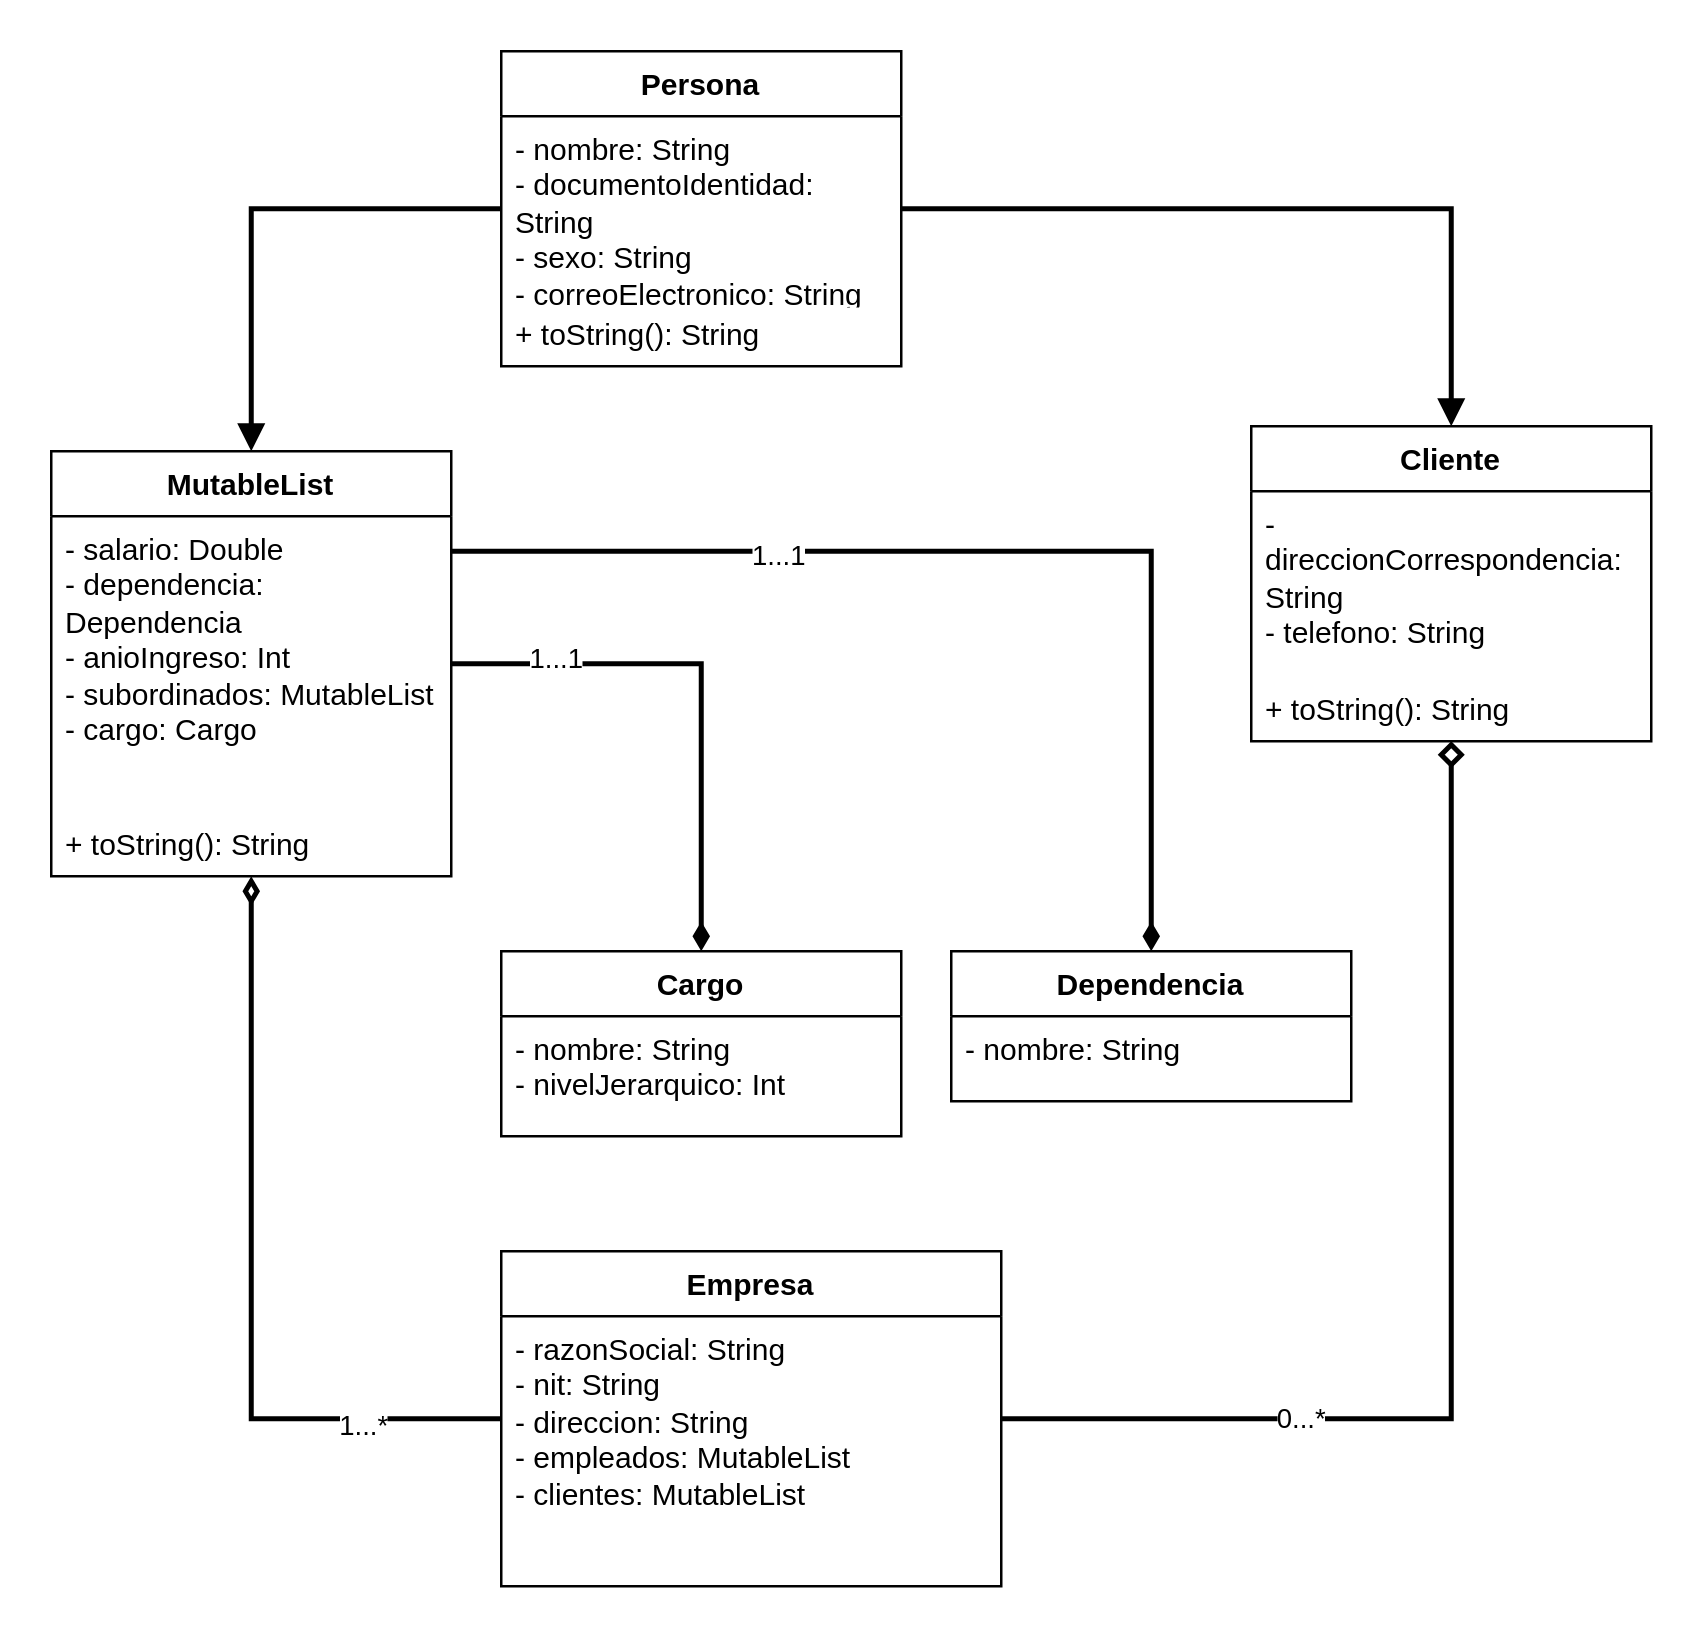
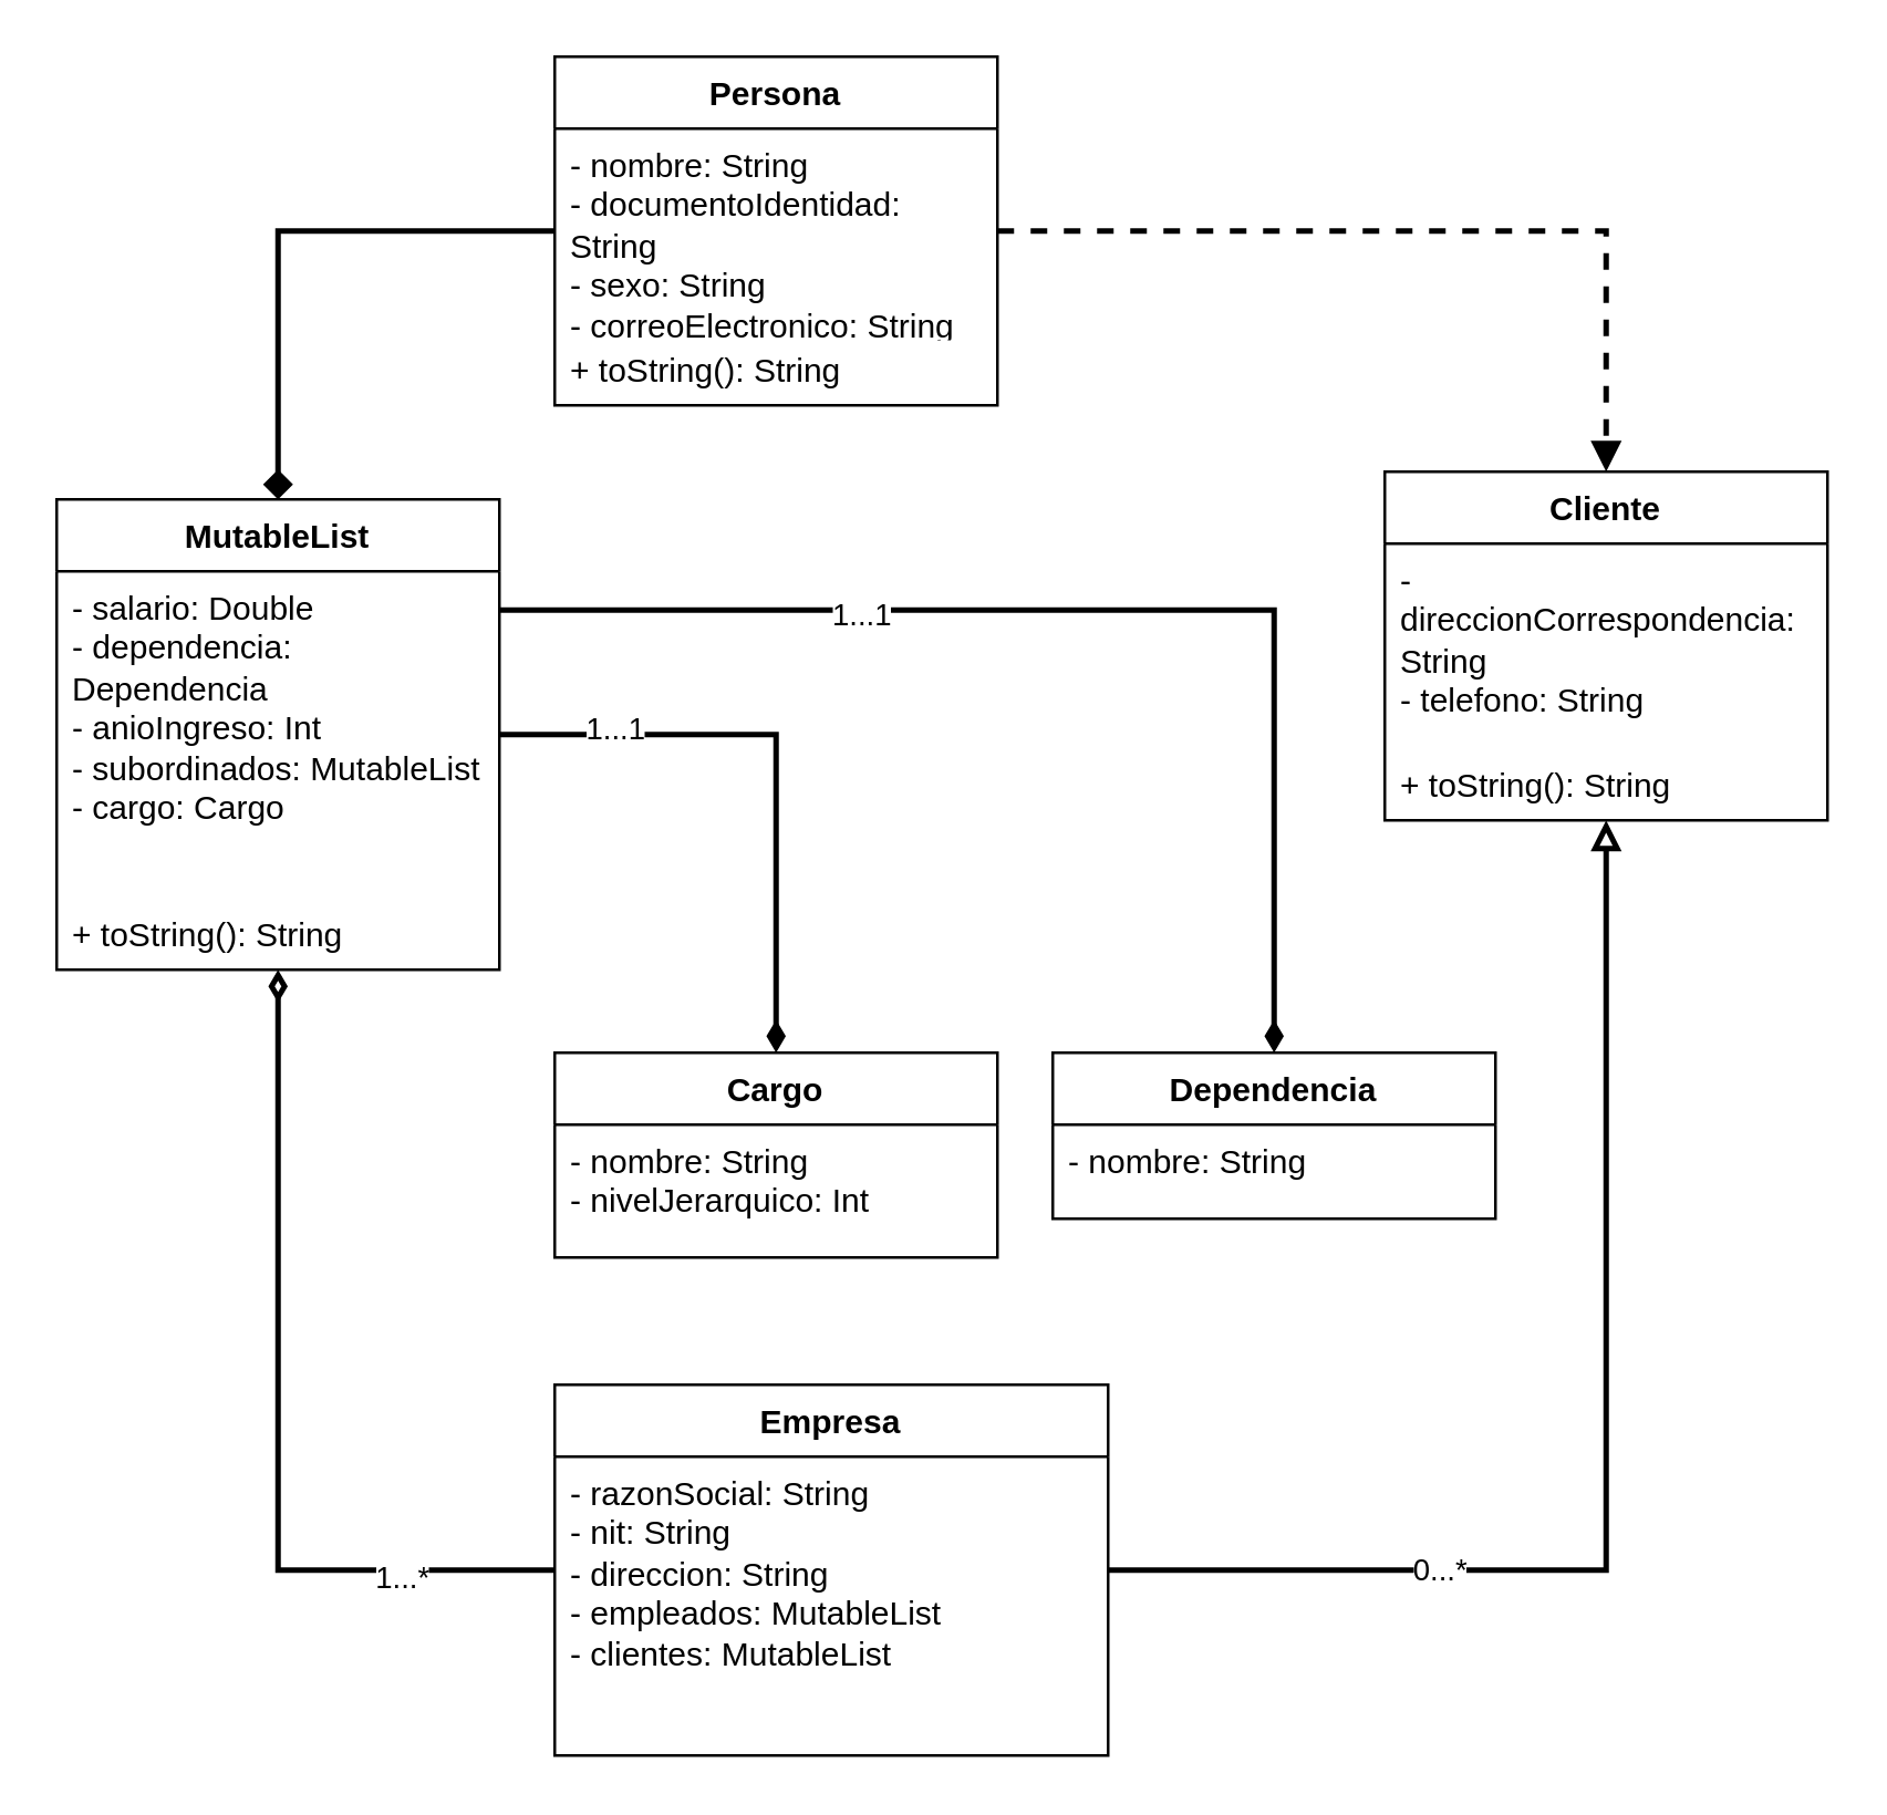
  <mxCell id="0" />
  <mxCell id="1" parent="0" />
  <mxCell id="2" value="Persona" style="swimlane;fontStyle=1;align=center;verticalAlign=top;childLayout=stackLayout;horizontal=1;startSize=26;horizontalStack=0;resizeParent=1;resizeParentMax=0;resizeLast=0;collapsible=1;marginBottom=0;whiteSpace=wrap;html=1;" parent="1" vertex="1" connectable="0"><mxGeometry x="200" y="20" width="160" height="126" as="geometry" /></mxCell>
  <mxCell id="3" value="- nombre: String&lt;br&gt;- documentoIdentidad: String&lt;br&gt;- sexo: String&lt;br&gt;- correoElectronico: String" style="text;strokeColor=none;fillColor=none;align=left;verticalAlign=top;spacingLeft=4;spacingRight=4;overflow=hidden;rotatable=0;points=[[0,0.5],[1,0.5]];portConstraint=eastwest;whiteSpace=wrap;html=1;" parent="2" vertex="1"><mxGeometry y="26" width="160" height="74" as="geometry" /></mxCell>
  <mxCell id="4" value="+ toString(): String" style="text;strokeColor=none;fillColor=none;align=left;verticalAlign=top;spacingLeft=4;spacingRight=4;overflow=hidden;rotatable=0;points=[[0,0.5],[1,0.5]];portConstraint=eastwest;whiteSpace=wrap;html=1;" parent="2" vertex="1"><mxGeometry y="100" width="160" height="26" as="geometry" /></mxCell>
  <mxCell id="5" value="MutableList" style="swimlane;fontStyle=1;align=center;verticalAlign=top;childLayout=stackLayout;horizontal=1;startSize=26;horizontalStack=0;resizeParent=1;resizeParentMax=0;resizeLast=0;collapsible=1;marginBottom=0;whiteSpace=wrap;html=1;" parent="1" vertex="1" connectable="0"><mxGeometry x="20" y="180" width="160" height="170" as="geometry" /></mxCell>
  <mxCell id="6" value="- salario: Double&lt;br/&gt;- dependencia: Dependencia&lt;br/&gt;- anioIngreso: Int&lt;br/&gt;- subordinados: MutableList&lt;Empleado&gt;&lt;br/&gt;- cargo: Cargo" style="text;strokeColor=none;fillColor=none;align=left;verticalAlign=top;spacingLeft=4;spacingRight=4;overflow=hidden;rotatable=0;points=[[0,0.5],[1,0.5]];portConstraint=eastwest;whiteSpace=wrap;html=1;" parent="5" vertex="1"><mxGeometry y="26" width="160" height="118" as="geometry" /></mxCell>
  <mxCell id="7" value="+ toString(): String" style="text;strokeColor=none;fillColor=none;align=left;verticalAlign=top;spacingLeft=4;spacingRight=4;overflow=hidden;rotatable=0;points=[[0,0.5],[1,0.5]];portConstraint=eastwest;whiteSpace=wrap;html=1;" parent="5" vertex="1"><mxGeometry y="144" width="160" height="26" as="geometry" /></mxCell>
  <mxCell id="8" value="Cliente" style="swimlane;fontStyle=1;align=center;verticalAlign=top;childLayout=stackLayout;horizontal=1;startSize=26;horizontalStack=0;resizeParent=1;resizeParentMax=0;resizeLast=0;collapsible=1;marginBottom=0;whiteSpace=wrap;html=1;" parent="1" vertex="1" connectable="0"><mxGeometry x="500" y="170" width="160" height="126" as="geometry" /></mxCell>
  <mxCell id="9" value="- direccionCorrespondencia: String&lt;br/&gt;- telefono: String" style="text;strokeColor=none;fillColor=none;align=left;verticalAlign=top;spacingLeft=4;spacingRight=4;overflow=hidden;rotatable=0;points=[[0,0.5],[1,0.5]];portConstraint=eastwest;whiteSpace=wrap;html=1;" parent="8" vertex="1"><mxGeometry y="26" width="160" height="74" as="geometry" /></mxCell>
  <mxCell id="10" value="+ toString(): String" style="text;strokeColor=none;fillColor=none;align=left;verticalAlign=top;spacingLeft=4;spacingRight=4;overflow=hidden;rotatable=0;points=[[0,0.5],[1,0.5]];portConstraint=eastwest;whiteSpace=wrap;html=1;" parent="8" vertex="1"><mxGeometry y="100" width="160" height="26" as="geometry" /></mxCell>
  <mxCell id="11" value="Cargo" style="swimlane;fontStyle=1;align=center;verticalAlign=top;childLayout=stackLayout;horizontal=1;startSize=26;horizontalStack=0;resizeParent=1;resizeParentMax=0;resizeLast=0;collapsible=1;marginBottom=0;whiteSpace=wrap;html=1;" parent="1" vertex="1" connectable="0"><mxGeometry x="200" y="380" width="160" height="74" as="geometry" /></mxCell>
  <mxCell id="12" value="- nombre: String&lt;br/&gt;- nivelJerarquico: Int" style="text;strokeColor=none;fillColor=none;align=left;verticalAlign=top;spacingLeft=4;spacingRight=4;overflow=hidden;rotatable=0;points=[[0,0.5],[1,0.5]];portConstraint=eastwest;whiteSpace=wrap;html=1;" parent="11" vertex="1"><mxGeometry y="26" width="160" height="48" as="geometry" /></mxCell>
  <mxCell id="13" value="Dependencia" style="swimlane;fontStyle=1;align=center;verticalAlign=top;childLayout=stackLayout;horizontal=1;startSize=26;horizontalStack=0;resizeParent=1;resizeParentMax=0;resizeLast=0;collapsible=1;marginBottom=0;whiteSpace=wrap;html=1;" parent="1" vertex="1" connectable="0"><mxGeometry x="380" y="380" width="160" height="60" as="geometry" /></mxCell>
  <mxCell id="14" value="- nombre: String" style="text;strokeColor=none;fillColor=none;align=left;verticalAlign=top;spacingLeft=4;spacingRight=4;overflow=hidden;rotatable=0;points=[[0,0.5],[1,0.5]];portConstraint=eastwest;whiteSpace=wrap;html=1;" parent="13" vertex="1"><mxGeometry y="26" width="160" height="34" as="geometry" /></mxCell>
  <mxCell id="15" value="Empresa" style="swimlane;fontStyle=1;align=center;verticalAlign=top;childLayout=stackLayout;horizontal=1;startSize=26;horizontalStack=0;resizeParent=1;resizeParentMax=0;resizeLast=0;collapsible=1;marginBottom=0;whiteSpace=wrap;html=1;" parent="1" vertex="1" connectable="0"><mxGeometry x="200" y="500" width="200" height="134" as="geometry" /></mxCell>
  <mxCell id="16" value="- razonSocial: String&lt;br/&gt;- nit: String&lt;br/&gt;- direccion: String&lt;br/&gt;- empleados: MutableList&lt;Empleado&gt;&lt;br/&gt;- clientes: MutableList&lt;Cliente&gt;" style="text;strokeColor=none;fillColor=none;align=left;verticalAlign=top;spacingLeft=4;spacingRight=4;overflow=hidden;rotatable=0;points=[[0,0.5],[1,0.5]];portConstraint=eastwest;whiteSpace=wrap;html=1;" parent="15" vertex="1"><mxGeometry y="26" width="200" height="108" as="geometry" /></mxCell>
- <mxCell id="17" style="edgeStyle=orthogonalEdgeStyle;rounded=0;orthogonalLoop=1;jettySize=auto;curved=0;strokeColor=#000000;strokeWidth=2;endArrow=block;endFill=1;" parent="1" source="2" target="5" edge="1"><mxGeometry relative="1" as="geometry" /></mxCell>
- <mxCell id="18" style="edgeStyle=orthogonalEdgeStyle;rounded=0;orthogonalLoop=1;jettySize=auto;curved=0;strokeColor=#000000;strokeWidth=2;endArrow=block;endFill=1;" parent="1" source="2" target="8" edge="1"><mxGeometry relative="1" as="geometry" /></mxCell>
+ <mxCell id="17" style="edgeStyle=orthogonalEdgeStyle;rounded=0;orthogonalLoop=1;jettySize=auto;curved=0;strokeColor=#000000;strokeWidth=2;endArrow=diamond;endFill=1;" parent="1" source="2" target="5" edge="1"><mxGeometry relative="1" as="geometry" /></mxCell>
+ <mxCell id="18" style="edgeStyle=orthogonalEdgeStyle;rounded=0;orthogonalLoop=1;jettySize=auto;curved=0;strokeColor=#000000;strokeWidth=2;endArrow=block;endFill=1;dashed=1;" parent="1" source="2" target="8" edge="1"><mxGeometry relative="1" as="geometry" /></mxCell>
  <mxCell id="19" style="edgeStyle=orthogonalEdgeStyle;rounded=0;orthogonalLoop=1;jettySize=auto;curved=0;strokeColor=#000000;strokeWidth=2;endArrow=diamondThin;endFill=1;" parent="1" source="5" target="11" edge="1"><mxGeometry relative="1" as="geometry" /></mxCell>
  <mxCell id="20" value="1...1" style="edgeLabel;html=1;align=center;verticalAlign=middle;resizable=0;points=[];" vertex="1" connectable="0" parent="19"><mxGeometry x="-0.622" y="3" relative="1" as="geometry"><mxPoint as="offset" /></mxGeometry></mxCell>
  <mxCell id="21" style="edgeStyle=orthogonalEdgeStyle;rounded=0;orthogonalLoop=1;jettySize=auto;curved=0;strokeColor=#000000;strokeWidth=2;endArrow=diamondThin;endFill=1;" parent="1" source="5" target="13" edge="1"><mxGeometry relative="1" as="geometry"><Array as="points"><mxPoint x="460" y="220" /></Array></mxGeometry></mxCell>
  <mxCell id="22" value="1...1" style="edgeLabel;html=1;align=center;verticalAlign=middle;resizable=0;points=[];" vertex="1" connectable="0" parent="21"><mxGeometry x="-0.41" y="-1" relative="1" as="geometry"><mxPoint as="offset" /></mxGeometry></mxCell>
  <mxCell id="23" style="edgeStyle=orthogonalEdgeStyle;rounded=0;orthogonalLoop=1;jettySize=auto;curved=0;strokeColor=#000000;strokeWidth=2;endArrow=diamondThin;endFill=0;" parent="1" source="15" target="5" edge="1"><mxGeometry relative="1" as="geometry" /></mxCell>
  <mxCell id="24" value="1...*" style="edgeLabel;html=1;align=center;verticalAlign=middle;resizable=0;points=[];" vertex="1" connectable="0" parent="23"><mxGeometry x="-0.647" y="2" relative="1" as="geometry"><mxPoint as="offset" /></mxGeometry></mxCell>
- <mxCell id="25" style="edgeStyle=orthogonalEdgeStyle;rounded=0;orthogonalLoop=1;jettySize=auto;curved=0;strokeColor=#000000;strokeWidth=2;endArrow=diamond;endFill=0;" parent="1" source="15" target="8" edge="1"><mxGeometry relative="1" as="geometry" /></mxCell>
+ <mxCell id="25" style="edgeStyle=orthogonalEdgeStyle;rounded=0;orthogonalLoop=1;jettySize=auto;curved=0;strokeColor=#000000;strokeWidth=2;endArrow=block;endFill=0;" parent="1" source="15" target="8" edge="1"><mxGeometry relative="1" as="geometry" /></mxCell>
  <mxCell id="26" value="0...*" style="edgeLabel;html=1;align=center;verticalAlign=middle;resizable=0;points=[];" vertex="1" connectable="0" parent="25"><mxGeometry x="-0.474" y="1" relative="1" as="geometry"><mxPoint as="offset" /></mxGeometry></mxCell>
